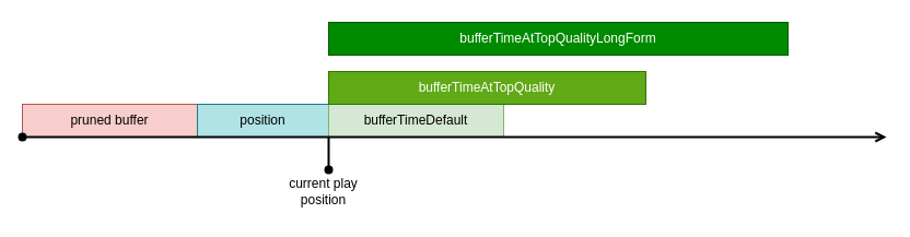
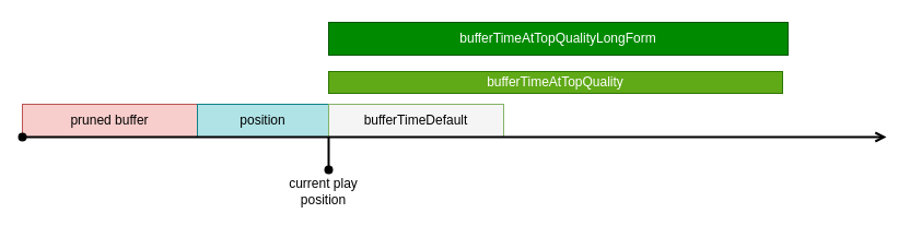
  <mxCell id="0" />
  <mxCell id="1" parent="0" />
  <mxCell id="2" value="pruned buffer" style="rounded=0;whiteSpace=wrap;html=1;fillColor=#f8cecc;strokeColor=#b85450;" vertex="1" parent="1"><mxGeometry x="20" y="95" width="160" height="30" as="geometry" /></mxCell>
  <mxCell id="3" value="position" style="rounded=0;whiteSpace=wrap;html=1;fillColor=#b0e3e6;strokeColor=#0e8088;" vertex="1" parent="1"><mxGeometry x="180" y="95" width="120" height="30" as="geometry" /></mxCell>
- <mxCell id="4" value="bufferTimeDefault" style="rounded=0;whiteSpace=wrap;html=1;fillColor=#d5e8d4;strokeColor=#82b366;" vertex="1" parent="1"><mxGeometry x="300" y="95" width="160" height="30" as="geometry" /></mxCell>
+ <mxCell id="4" value="bufferTimeDefault" style="rounded=0;whiteSpace=wrap;html=1;fillColor=#f5f5f5;strokeColor=#82b366;" vertex="1" parent="1"><mxGeometry x="300" y="95" width="160" height="30" as="geometry" /></mxCell>
  <mxCell id="5" value="" style="endArrow=open;html=1;rounded=0;strokeWidth=2;startArrow=oval;startFill=1;endFill=0;" edge="1" parent="1"><mxGeometry width="50" height="50" relative="1" as="geometry"><mxPoint x="20" y="125" as="sourcePoint" /><mxPoint x="810" y="125" as="targetPoint" /></mxGeometry></mxCell>
- <mxCell id="6" value="bufferTimeAtTopQuality" style="rounded=0;whiteSpace=wrap;html=1;fillColor=#60a917;strokeColor=#2D7600;fontColor=#ffffff;" vertex="1" parent="1"><mxGeometry x="300" y="65" width="290" height="30" as="geometry" /></mxCell>
+ <mxCell id="6" value="bufferTimeAtTopQuality" style="rounded=0;whiteSpace=wrap;html=1;fillColor=#60a917;strokeColor=#2D7600;fontColor=#ffffff;" vertex="1" parent="1"><mxGeometry x="300" y="65" width="415" height="20" as="geometry" /></mxCell>
  <mxCell id="7" value="bufferTimeAtTopQualityLongForm" style="rounded=0;whiteSpace=wrap;html=1;fillColor=#008a00;strokeColor=#005700;fontColor=#ffffff;" vertex="1" parent="1"><mxGeometry x="300" y="20" width="420" height="30" as="geometry" /></mxCell>
  <mxCell id="8" value="" style="endArrow=none;html=1;rounded=0;strokeWidth=2;endFill=0;startArrow=oval;startFill=1;" edge="1" parent="1"><mxGeometry width="50" height="50" relative="1" as="geometry"><mxPoint x="300" y="155" as="sourcePoint" /><mxPoint x="300" y="125" as="targetPoint" /></mxGeometry></mxCell>
  <mxCell id="9" value="current play&lt;br&gt;position" style="text;html=1;align=center;verticalAlign=middle;resizable=0;points=[];autosize=1;strokeColor=none;fillColor=none;" vertex="1" parent="1"><mxGeometry x="250" y="155" width="90" height="40" as="geometry" /></mxCell>
